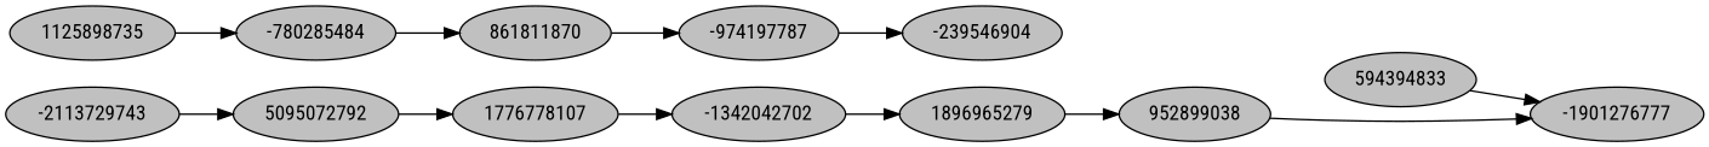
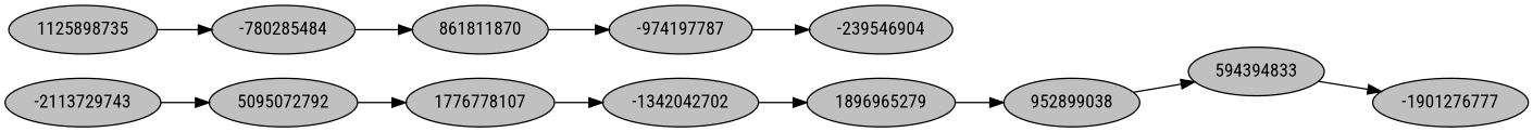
  digraph {
    fontname="Roboto Condensed"
    rankdir=LR
    node [fillcolor=gray fontname="Roboto Condensed" style=filled]
    edge [fontname="Roboto Condensed"]
    952899038
    594394833
    -1901276777
    n4 [label=5095072792]
    -2113729743
    1776778107
    -1342042702
    1125898735
    -780285484
    861811870
    -974197787
    1896965279
    -239546904
-   952899038 -> -1901276777
+   952899038 -> 594394833
    594394833 -> -1901276777
    n4 -> 1776778107
    -2113729743 -> n4
    1776778107 -> -1342042702
    -1342042702 -> 1896965279
    1125898735 -> -780285484
    -780285484 -> 861811870
    861811870 -> -974197787
    -974197787 -> -239546904
    1896965279 -> 952899038
  }
